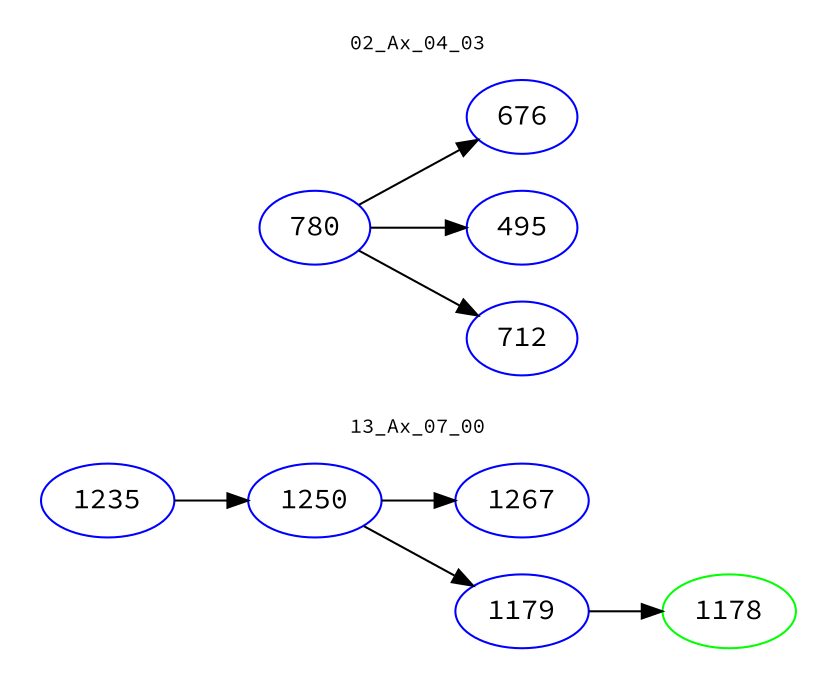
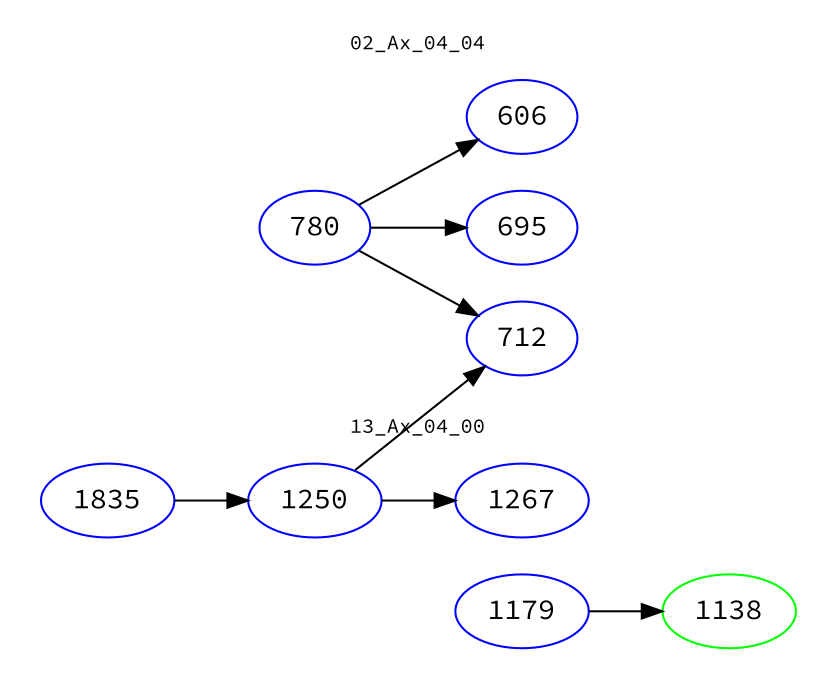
  digraph {
    fontname="Source Code Pro"
    rankdir=LR
    node [color=blue fontname="Source Code Pro"]
    edge [color=black fontname="Source Code Pro"]
    n1 [label=1250]
    n2 [label=1179]
    n3 [label=1267]
-   n4 [label=1235]
-   n5 [color=green label=1178]
+   n4 [label=1835]
+   n5 [color=green label=1138]
    n6 [label=780]
-   n7 [label=676]
+   n7 [label=606]
    n8 [label=712]
-   n9 [label=495]
+   n9 [label=695]
    subgraph cluster_1 {
      color=white
      fontsize=10
-     label="13_Ax_07_00"
+     label="13_Ax_04_00"
      n1
      n2
      n3
      n4
      n5
    }
    subgraph cluster_2 {
      color=white
      fontsize=10
-     label="02_Ax_04_03"
+     label="02_Ax_04_04"
      n6
      n7
      n8
      n9
    }
-   n1 -> n2
+   n1 -> n8
    n1 -> n3
    n2 -> n5
    n4 -> n1
    n6 -> n7
    n6 -> n8
    n6 -> n9
  }
